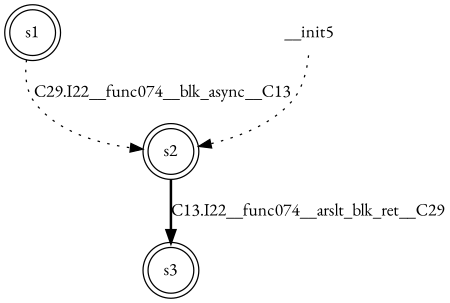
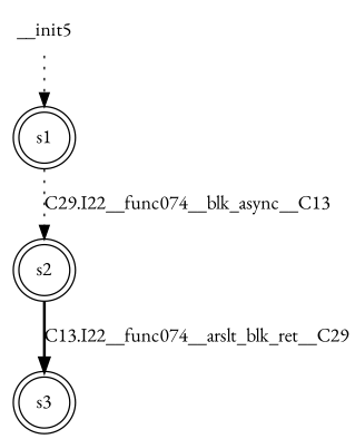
  digraph {
    fontname="EB Garamond"
    node [fontname="EB Garamond" shape=doublecircle]
    edge [fontname="EB Garamond" style=dotted]
    n1 [label=<s1>]
    n2 [label=<s2>]
    n3 [label=<s3>]
    n4 [label=__init5 shape=none]
    n1 -> n2 [label=<C29.I22__func074__blk_async__C13>]
    n2 -> n3 [label=<C13.I22__func074__arslt_blk_ret__C29> style=bold]
-   n4 -> n2
+   n4 -> n1
  }
